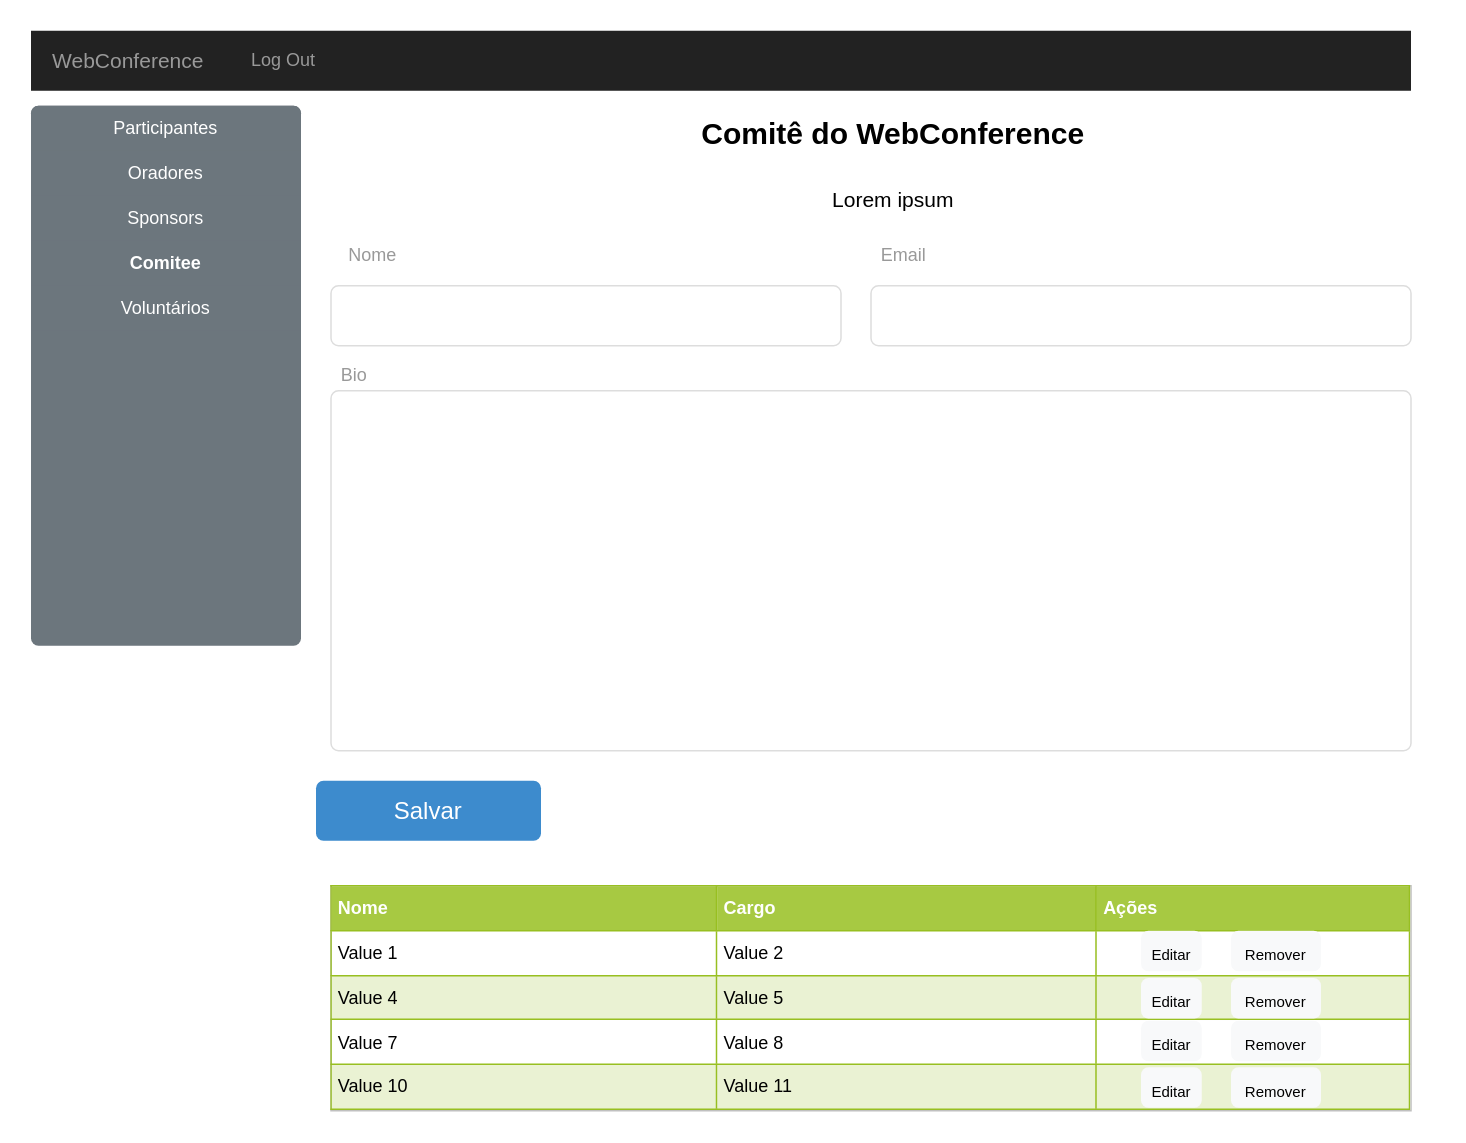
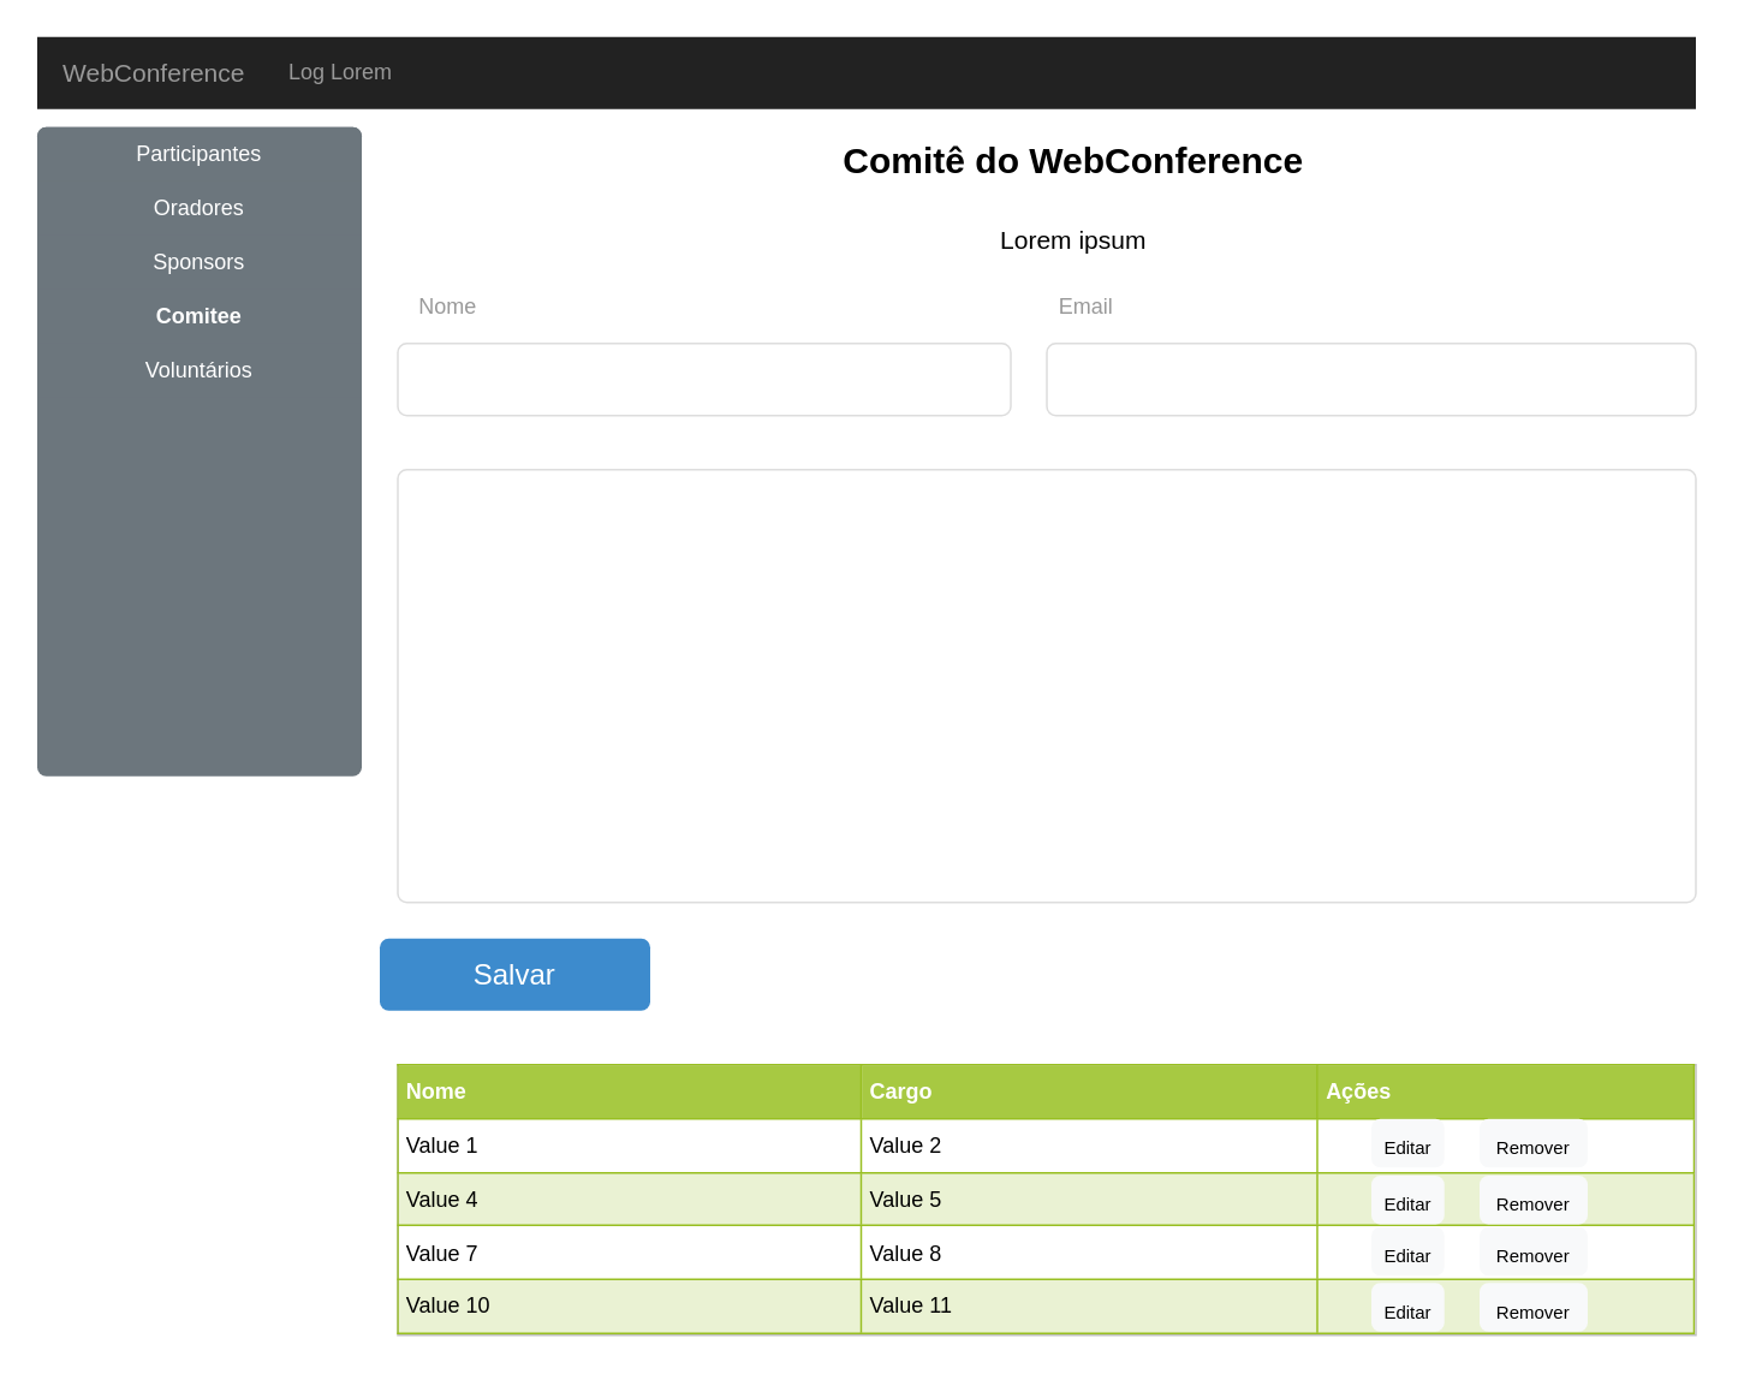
  <mxCell id="0" style=";html=1;" />
  <mxCell id="1" style=";html=1;" parent="0" />
  <mxCell id="2" value="" style="html=1;shadow=0;dashed=0;shape=mxgraph.bootstrap.rect;fillColor=#222222;strokeColor=none;whiteSpace=wrap;rounded=0;fontSize=12;fontColor=#000000;align=center;" parent="1" vertex="1"><mxGeometry x="20" y="20" width="920" height="40" as="geometry" /></mxCell>
  <mxCell id="3" value="WebConference" style="html=1;shadow=0;dashed=0;fillColor=none;strokeColor=none;shape=mxgraph.bootstrap.rect;fontColor=#999999;fontSize=14;whiteSpace=wrap;" parent="2" vertex="1"><mxGeometry width="130" height="40" as="geometry" /></mxCell>
- <mxCell id="4" value="Log Out" style="html=1;shadow=0;dashed=0;fillColor=none;strokeColor=none;shape=mxgraph.bootstrap.rect;fontColor=#999999;whiteSpace=wrap;" parent="2" vertex="1"><mxGeometry x="128.004" width="80.5" height="40" as="geometry" /></mxCell>
+ <mxCell id="4" value="Log Lorem" style="html=1;shadow=0;dashed=0;fillColor=none;strokeColor=none;shape=mxgraph.bootstrap.rect;fontColor=#999999;whiteSpace=wrap;" parent="2" vertex="1"><mxGeometry x="128.004" width="80.5" height="40" as="geometry" /></mxCell>
  <mxCell id="5" value="Nome" style="html=1;shadow=0;dashed=0;shape=mxgraph.bootstrap.rect;strokeColor=none;fillColor=none;fontColor=#999999;align=left;spacingLeft=5;whiteSpace=wrap;rounded=0;" parent="1" vertex="1"><mxGeometry x="225" y="160" width="200" height="20" as="geometry" /></mxCell>
  <mxCell id="6" value="" style="html=1;shadow=0;dashed=0;shape=mxgraph.bootstrap.rrect;rSize=5;strokeColor=#dddddd;;align=left;spacingLeft=10;fontSize=16;whiteSpace=wrap;rounded=0;" parent="1" vertex="1"><mxGeometry x="220" y="190" width="340" height="40" as="geometry" /></mxCell>
- <mxCell id="7" value="Bio" style="html=1;shadow=0;dashed=0;shape=mxgraph.bootstrap.rect;strokeColor=none;fillColor=none;fontColor=#999999;align=left;spacingLeft=5;whiteSpace=wrap;rounded=0;" parent="1" vertex="1"><mxGeometry x="220" y="240" width="200" height="20" as="geometry" /></mxCell>
  <mxCell id="8" value="" style="html=1;shadow=0;dashed=0;shape=mxgraph.bootstrap.rrect;rSize=5;fontSize=12;strokeColor=#dddddd;align=left;spacing=10;verticalAlign=top;whiteSpace=wrap;rounded=0;" parent="1" vertex="1"><mxGeometry x="220" y="260" width="720" height="240" as="geometry" /></mxCell>
  <mxCell id="9" value="Salvar" style="html=1;shadow=0;dashed=0;shape=mxgraph.bootstrap.rrect;align=center;rSize=5;strokeColor=none;fillColor=#3D8BCD;fontColor=#ffffff;fontSize=16;whiteSpace=wrap;rounded=0;" parent="1" vertex="1"><mxGeometry x="210" y="520" width="150" height="40" as="geometry" /></mxCell>
  <mxCell id="10" value="Email" style="html=1;shadow=0;dashed=0;shape=mxgraph.bootstrap.rect;strokeColor=none;fillColor=none;fontColor=#999999;align=left;spacingLeft=5;whiteSpace=wrap;rounded=0;" vertex="1" parent="1"><mxGeometry x="580" y="160" width="200" height="20" as="geometry" /></mxCell>
  <mxCell id="11" value="" style="html=1;shadow=0;dashed=0;shape=mxgraph.bootstrap.rrect;rSize=5;strokeColor=#dddddd;;align=left;spacingLeft=10;fontSize=16;whiteSpace=wrap;rounded=0;" vertex="1" parent="1"><mxGeometry x="580" y="190" width="360" height="40" as="geometry" /></mxCell>
  <mxCell id="12" value="" style="html=1;shadow=0;dashed=0;shape=mxgraph.bootstrap.rrect;rSize=5;strokeColor=none;html=1;whiteSpace=wrap;fillColor=#6C767D;fontColor=#ffffff;" vertex="1" parent="1"><mxGeometry x="20" y="70" width="180" height="360" as="geometry" /></mxCell>
  <mxCell id="13" value="Participantes" style="strokeColor=inherit;fillColor=inherit;gradientColor=inherit;fontColor=inherit;html=1;shadow=0;dashed=0;shape=mxgraph.bootstrap.topButton;rSize=5;perimeter=none;whiteSpace=wrap;resizeWidth=1;" vertex="1" parent="12"><mxGeometry width="180" height="30" relative="1" as="geometry" /></mxCell>
  <mxCell id="14" value="Oradores" style="strokeColor=inherit;fillColor=inherit;gradientColor=inherit;fontColor=inherit;html=1;shadow=0;dashed=0;perimeter=none;whiteSpace=wrap;resizeWidth=1;" vertex="1" parent="12"><mxGeometry width="180" height="30" relative="1" as="geometry"><mxPoint y="30" as="offset" /></mxGeometry></mxCell>
  <mxCell id="15" value="Sponsors" style="strokeColor=inherit;fillColor=inherit;gradientColor=inherit;fontColor=inherit;html=1;shadow=0;dashed=0;perimeter=none;whiteSpace=wrap;resizeWidth=1;" vertex="1" parent="12"><mxGeometry width="180" height="30" relative="1" as="geometry"><mxPoint y="60" as="offset" /></mxGeometry></mxCell>
  <mxCell id="16" value="&lt;b&gt;Comitee&lt;/b&gt;" style="strokeColor=inherit;fillColor=inherit;gradientColor=inherit;fontColor=inherit;html=1;shadow=0;dashed=0;perimeter=none;whiteSpace=wrap;resizeWidth=1;" vertex="1" parent="12"><mxGeometry width="180" height="30" relative="1" as="geometry"><mxPoint y="90" as="offset" /></mxGeometry></mxCell>
  <mxCell id="17" value="Voluntários" style="strokeColor=inherit;fillColor=inherit;gradientColor=inherit;fontColor=inherit;html=1;shadow=0;dashed=0;perimeter=none;whiteSpace=wrap;resizeWidth=1;" vertex="1" parent="12"><mxGeometry width="180" height="30" relative="1" as="geometry"><mxPoint y="120" as="offset" /></mxGeometry></mxCell>
  <mxCell id="18" value="&lt;div&gt;&lt;span style=&quot;font-size: 20px&quot;&gt;&lt;font face=&quot;helvetica&quot;&gt;&lt;b&gt;Comitê do WebConference&lt;/b&gt;&lt;/font&gt;&lt;/span&gt;&lt;/div&gt;&lt;div&gt;&lt;span style=&quot;font-size: 20px&quot;&gt;&lt;font face=&quot;helvetica&quot;&gt;&lt;b&gt;&lt;br&gt;&lt;/b&gt;&lt;/font&gt;&lt;/span&gt;&lt;/div&gt;&lt;span style=&quot;font-family: &amp;#34;helvetica&amp;#34; ; font-size: 14px ; font-style: normal ; font-weight: 400 ; letter-spacing: normal ; text-indent: 0px ; text-transform: none ; word-spacing: 0px ; float: none ; display: inline&quot;&gt;Lorem ipsum&lt;/span&gt;" style="text;whiteSpace=wrap;html=1;align=center;" vertex="1" parent="1"><mxGeometry x="235" y="70" width="720" height="80" as="geometry" /></mxCell>
  <mxCell id="19" value="&lt;table border=&quot;1&quot; width=&quot;100%&quot; cellpadding=&quot;4&quot; style=&quot;width: 100% ; height: 100% ; border-collapse: collapse&quot;&gt;&lt;tbody&gt;&lt;tr style=&quot;background-color: #a7c942 ; color: #ffffff ; border: 1px solid #98bf21&quot;&gt;&lt;th align=&quot;left&quot;&gt;Nome&lt;/th&gt;&lt;th align=&quot;left&quot;&gt;Cargo&lt;/th&gt;&lt;th align=&quot;left&quot;&gt;Ações&lt;/th&gt;&lt;/tr&gt;&lt;tr style=&quot;border: 1px solid #98bf21&quot;&gt;&lt;td&gt;Value 1&lt;/td&gt;&lt;td&gt;Value 2&lt;/td&gt;&lt;td&gt;&lt;/td&gt;&lt;/tr&gt;&lt;tr style=&quot;background-color: #eaf2d3 ; border: 1px solid #98bf21&quot;&gt;&lt;td&gt;Value 4&lt;/td&gt;&lt;td&gt;Value 5&lt;/td&gt;&lt;td&gt;&lt;/td&gt;&lt;/tr&gt;&lt;tr style=&quot;border: 1px solid #98bf21&quot;&gt;&lt;td&gt;Value 7&lt;/td&gt;&lt;td&gt;Value 8&lt;/td&gt;&lt;td&gt;&lt;/td&gt;&lt;/tr&gt;&lt;tr style=&quot;background-color: #eaf2d3 ; border: 1px solid #98bf21&quot;&gt;&lt;td&gt;Value 10&lt;/td&gt;&lt;td&gt;Value 11&lt;/td&gt;&lt;td&gt;&lt;br&gt;&lt;/td&gt;&lt;/tr&gt;&lt;/tbody&gt;&lt;/table&gt;" style="text;html=1;strokeColor=#c0c0c0;fillColor=#ffffff;overflow=fill;rounded=0;" vertex="1" parent="1"><mxGeometry x="220" y="590" width="720" height="150" as="geometry" /></mxCell>
  <mxCell id="20" value="&lt;span style=&quot;font-size: 10px&quot;&gt;Editar&lt;br&gt;&lt;/span&gt;" style="html=1;shadow=0;dashed=0;shape=mxgraph.bootstrap.rrect;rSize=5;strokeColor=none;strokeWidth=1;fillColor=#F8F9FA;fontColor=#000000;whiteSpace=wrap;align=center;verticalAlign=middle;spacingLeft=0;fontStyle=0;fontSize=16;spacing=5;" vertex="1" parent="1"><mxGeometry x="760" y="620" width="40.5" height="27" as="geometry" /></mxCell>
  <mxCell id="21" value="&lt;span style=&quot;font-size: 10px&quot;&gt;Remover&lt;br&gt;&lt;/span&gt;" style="html=1;shadow=0;dashed=0;shape=mxgraph.bootstrap.rrect;rSize=5;strokeColor=none;strokeWidth=1;fillColor=#F8F9FA;fontColor=#000000;whiteSpace=wrap;align=center;verticalAlign=middle;spacingLeft=0;fontStyle=0;fontSize=16;spacing=5;" vertex="1" parent="1"><mxGeometry x="820" y="620" width="60" height="27" as="geometry" /></mxCell>
  <mxCell id="22" value="&lt;span style=&quot;font-size: 10px&quot;&gt;Editar&lt;br&gt;&lt;/span&gt;" style="html=1;shadow=0;dashed=0;shape=mxgraph.bootstrap.rrect;rSize=5;strokeColor=none;strokeWidth=1;fillColor=#F8F9FA;fontColor=#000000;whiteSpace=wrap;align=center;verticalAlign=middle;spacingLeft=0;fontStyle=0;fontSize=16;spacing=5;" vertex="1" parent="1"><mxGeometry x="760" y="651.5" width="40.5" height="27" as="geometry" /></mxCell>
  <mxCell id="23" value="&lt;span style=&quot;font-size: 10px&quot;&gt;Remover&lt;br&gt;&lt;/span&gt;" style="html=1;shadow=0;dashed=0;shape=mxgraph.bootstrap.rrect;rSize=5;strokeColor=none;strokeWidth=1;fillColor=#F8F9FA;fontColor=#000000;whiteSpace=wrap;align=center;verticalAlign=middle;spacingLeft=0;fontStyle=0;fontSize=16;spacing=5;" vertex="1" parent="1"><mxGeometry x="820" y="651.5" width="60" height="27" as="geometry" /></mxCell>
  <mxCell id="24" value="&lt;span style=&quot;font-size: 10px&quot;&gt;Editar&lt;br&gt;&lt;/span&gt;" style="html=1;shadow=0;dashed=0;shape=mxgraph.bootstrap.rrect;rSize=5;strokeColor=none;strokeWidth=1;fillColor=#F8F9FA;fontColor=#000000;whiteSpace=wrap;align=center;verticalAlign=middle;spacingLeft=0;fontStyle=0;fontSize=16;spacing=5;" vertex="1" parent="1"><mxGeometry x="760" y="680" width="40.5" height="27" as="geometry" /></mxCell>
  <mxCell id="25" value="&lt;span style=&quot;font-size: 10px&quot;&gt;Remover&lt;br&gt;&lt;/span&gt;" style="html=1;shadow=0;dashed=0;shape=mxgraph.bootstrap.rrect;rSize=5;strokeColor=none;strokeWidth=1;fillColor=#F8F9FA;fontColor=#000000;whiteSpace=wrap;align=center;verticalAlign=middle;spacingLeft=0;fontStyle=0;fontSize=16;spacing=5;" vertex="1" parent="1"><mxGeometry x="820" y="680" width="60" height="27" as="geometry" /></mxCell>
  <mxCell id="26" value="&lt;span style=&quot;font-size: 10px&quot;&gt;Editar&lt;br&gt;&lt;/span&gt;" style="html=1;shadow=0;dashed=0;shape=mxgraph.bootstrap.rrect;rSize=5;strokeColor=none;strokeWidth=1;fillColor=#F8F9FA;fontColor=#000000;whiteSpace=wrap;align=center;verticalAlign=middle;spacingLeft=0;fontStyle=0;fontSize=16;spacing=5;" vertex="1" parent="1"><mxGeometry x="760" y="711" width="40.5" height="27" as="geometry" /></mxCell>
  <mxCell id="27" value="&lt;span style=&quot;font-size: 10px&quot;&gt;Remover&lt;br&gt;&lt;/span&gt;" style="html=1;shadow=0;dashed=0;shape=mxgraph.bootstrap.rrect;rSize=5;strokeColor=none;strokeWidth=1;fillColor=#F8F9FA;fontColor=#000000;whiteSpace=wrap;align=center;verticalAlign=middle;spacingLeft=0;fontStyle=0;fontSize=16;spacing=5;" vertex="1" parent="1"><mxGeometry x="820" y="711" width="60" height="27" as="geometry" /></mxCell>
